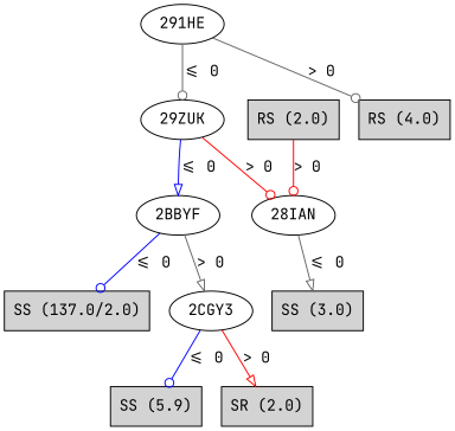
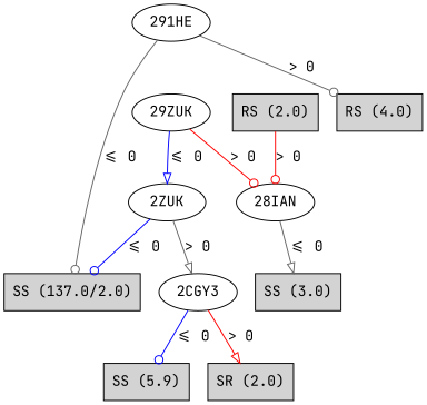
  digraph {
    fontname="JetBrains Mono"
    node [fontname="JetBrains Mono" shape=box style=filled]
    edge [arrowhead=odot color=gray40 fontname="JetBrains Mono"]
    n1 [label="291HE" shape="" style=""]
    n2 [label="29ZUK" shape="" style=""]
    n3 [label="RS (4.0)"]
-   n4 [label="2BBYF" shape="" style=""]
+   n4 [label="2ZUK" shape="" style=""]
    n5 [label="28IAN" shape="" style=""]
    n6 [label="SS (137.0/2.0)"]
    n7 [label="2CGY3" shape="" style=""]
    n8 [label="SS (3.0)"]
    n9 [label="SS (5.9)"]
    n10 [label="SR (2.0)"]
    n11 [label="RS (2.0)"]
-   n1 -> n2 [label="<= 0"]
+   n1 -> n6 [label="<= 0"]
    n1 -> n3 [label="> 0"]
    n2 -> n4 [arrowhead=onormal color=blue label="<= 0"]
    n2 -> n5 [color=red label="> 0"]
    n4 -> n6 [color=blue label="<= 0"]
    n4 -> n7 [arrowhead=onormal label="> 0"]
    n5 -> n8 [arrowhead=onormal label="<= 0"]
    n7 -> n9 [color=blue label="<= 0"]
    n7 -> n10 [arrowhead=onormal color=red label="> 0"]
    n11 -> n5 [color=red label="> 0"]
  }
